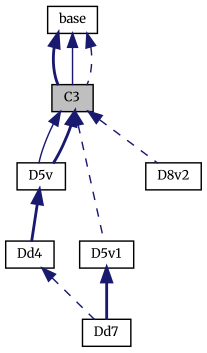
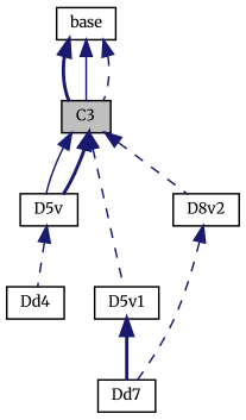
  digraph {
    fontname=Merriweather
    node [color=black fillcolor=white fontname=Merriweather fontsize=9 shape=record style=filled]
    edge [color=midnightblue dir=back fontname=Merriweather fontsize=9 labelfontname=FreeSans labelfontsize=9 style=dashed]
    n1 [fillcolor=grey75 fontcolor=black height=0.2 label=C3 width=0.4]
    n2 [height=0.2 label=D5v width=0.4]
    n3 [height=0.2 label=D5v1 width=0.4]
    n4 [height=0.2 label=D8v2 width=0.4]
    n5 [height=0.2 label=Dd4 width=0.4]
    n6 [height=0.2 label=Dd7 width=0.4]
    n7 [height=0.2 label=base width=0.4]
    n1 -> n2 [style=solid]
    n1 -> n2 [style=bold]
    n1 -> n3
    n1 -> n4
-   n2 -> n5 [style=bold]
+   n2 -> n5
    n3 -> n6 [style=bold]
-   n5 -> n6
+   n4 -> n6
    n7 -> n1 [style=bold]
    n7 -> n1 [style=solid]
    n7 -> n1
  }
